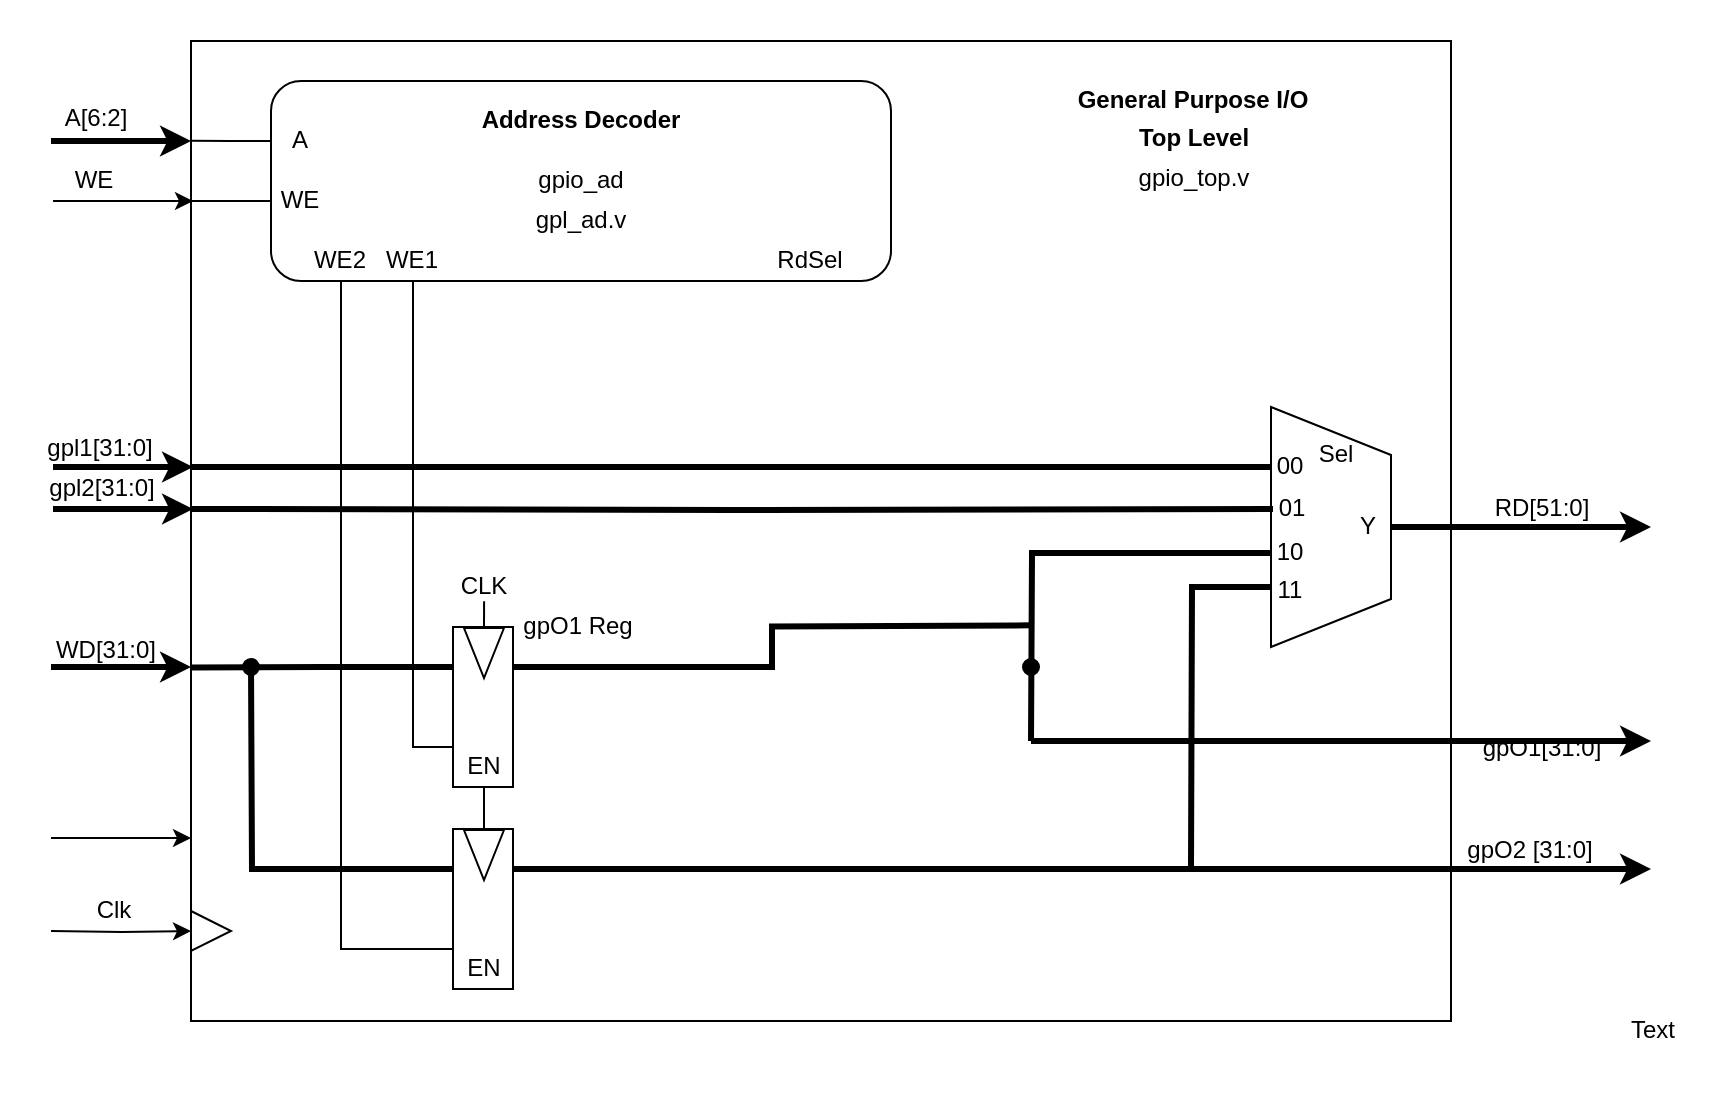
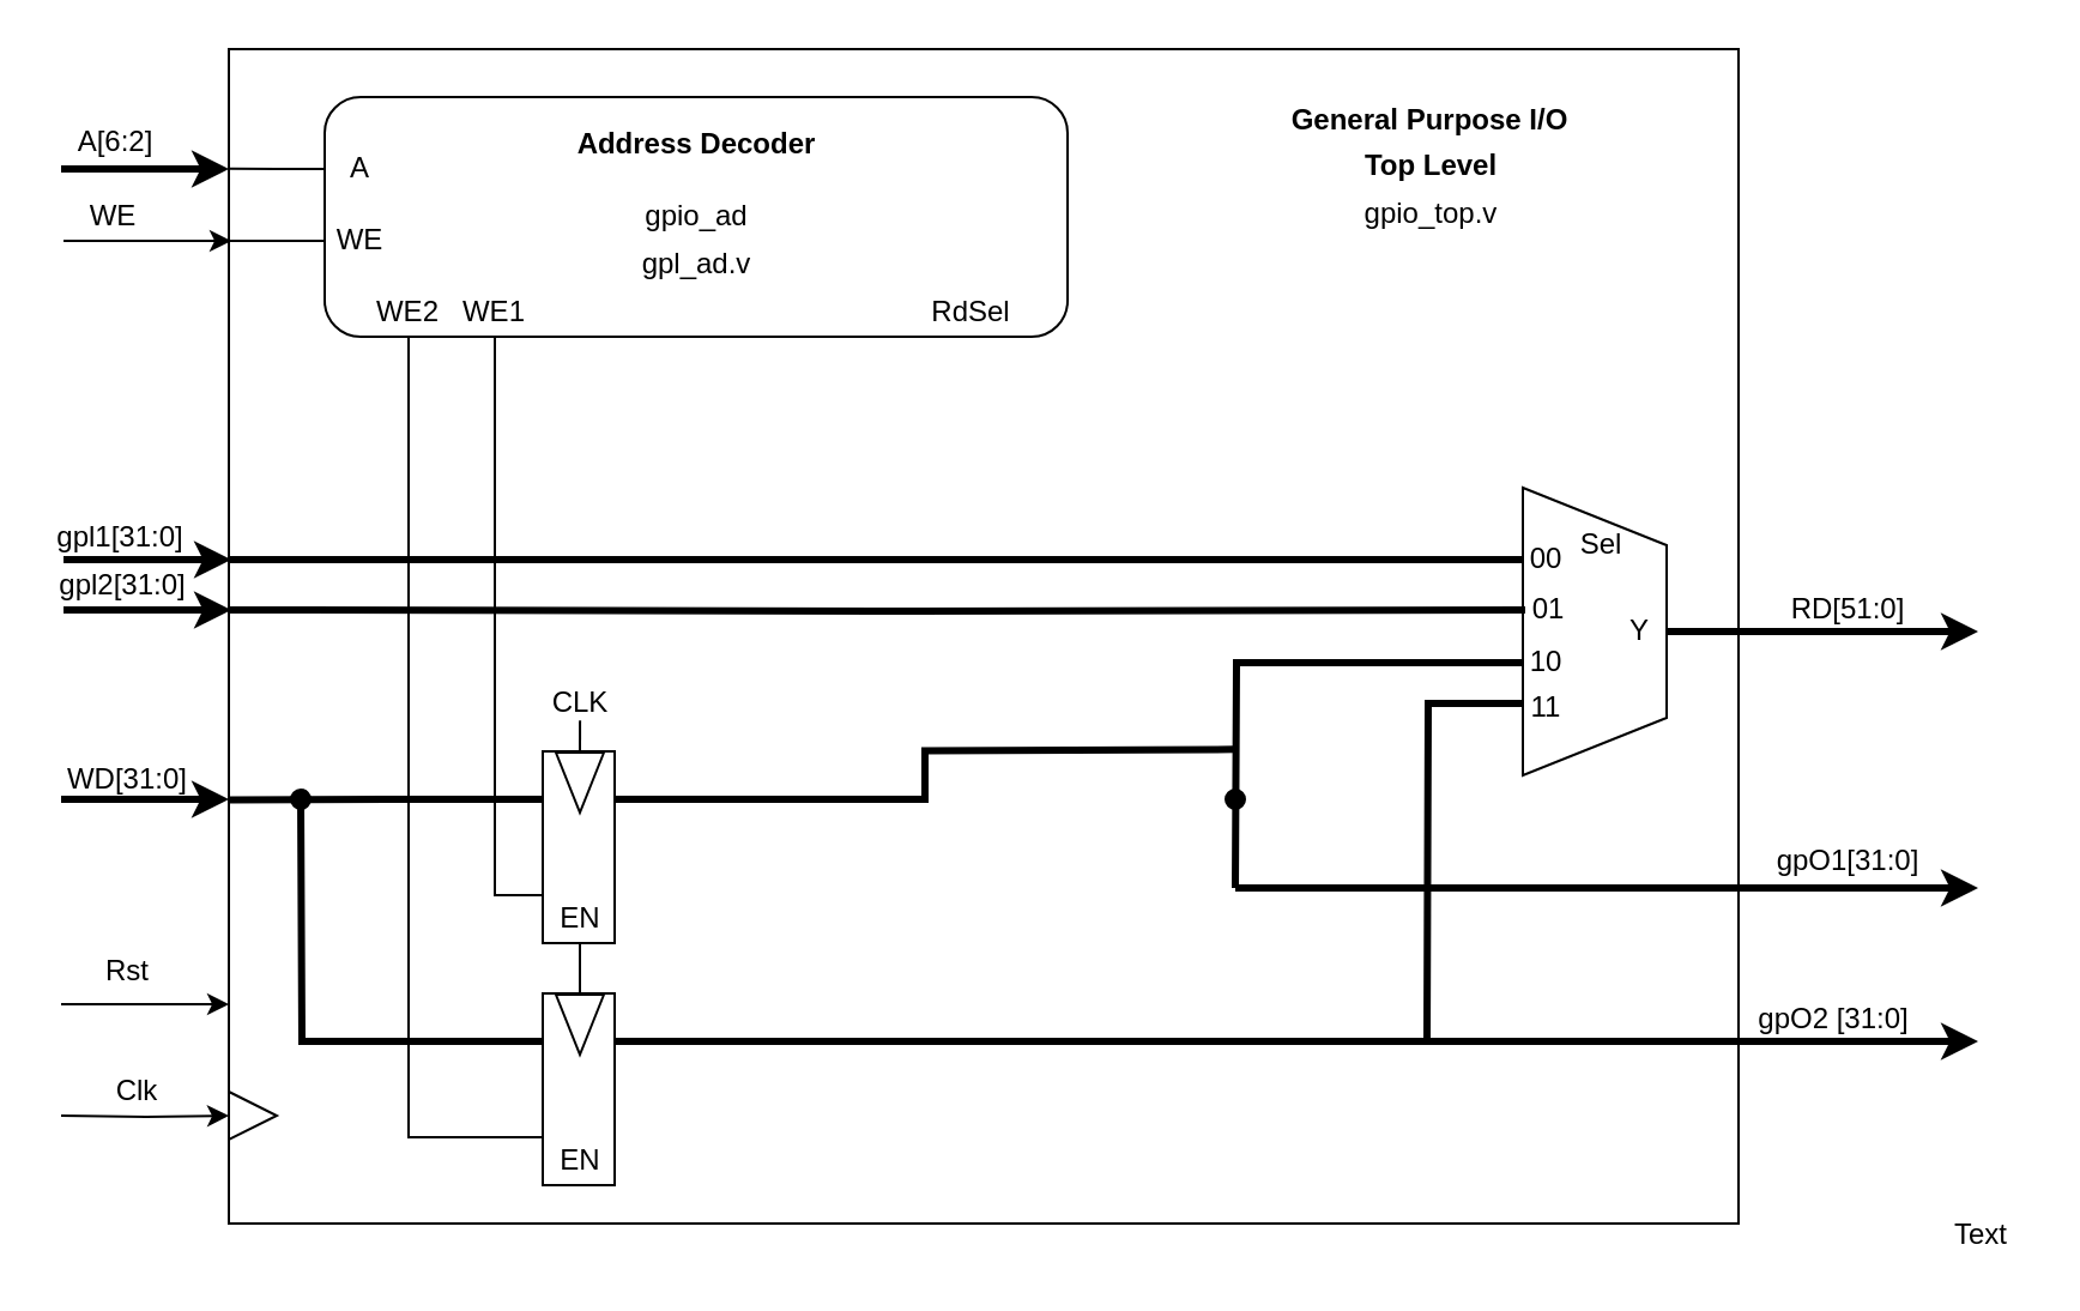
  <mxCell id="0" />
  <mxCell id="1" parent="0" />
  <mxCell id="2" value="" style="rounded=0;whiteSpace=wrap;html=1;fillColor=#ffffff;gradientColor=none;" parent="1" vertex="1"><mxGeometry x="95" y="20" width="630" height="490" as="geometry" /></mxCell>
  <mxCell id="3" style="edgeStyle=orthogonalEdgeStyle;rounded=0;orthogonalLoop=1;jettySize=auto;html=1;exitX=0.75;exitY=1;exitDx=0;exitDy=0;endArrow=none;endFill=0;strokeWidth=3;" parent="1" source="5" edge="1"><mxGeometry relative="1" as="geometry"><mxPoint x="595" y="434" as="targetPoint" /></mxGeometry></mxCell>
  <mxCell id="4" style="edgeStyle=orthogonalEdgeStyle;rounded=0;orthogonalLoop=1;jettySize=auto;html=1;exitX=0.5;exitY=0;exitDx=0;exitDy=0;endArrow=classic;endFill=1;strokeWidth=3;" parent="1" source="5" edge="1"><mxGeometry relative="1" as="geometry"><mxPoint x="825" y="263" as="targetPoint" /></mxGeometry></mxCell>
  <mxCell id="5" value="" style="shape=trapezoid;perimeter=trapezoidPerimeter;whiteSpace=wrap;html=1;rotation=90;" parent="1" vertex="1"><mxGeometry x="605" y="233" width="120" height="60" as="geometry" /></mxCell>
  <mxCell id="6" value="" style="rounded=1;whiteSpace=wrap;html=1;" parent="1" vertex="1"><mxGeometry x="135" y="40" width="310" height="100" as="geometry" /></mxCell>
  <mxCell id="7" value="&lt;b&gt;Address Decoder&lt;/b&gt;" style="text;html=1;strokeColor=none;fillColor=none;align=center;verticalAlign=middle;whiteSpace=wrap;rounded=0;" parent="1" vertex="1"><mxGeometry x="237.5" y="50" width="105" height="20" as="geometry" /></mxCell>
  <mxCell id="8" value="gpio_ad" style="text;html=1;strokeColor=none;fillColor=none;align=center;verticalAlign=middle;whiteSpace=wrap;rounded=0;" parent="1" vertex="1"><mxGeometry x="262.5" y="80" width="55" height="20" as="geometry" /></mxCell>
  <mxCell id="9" value="gpl_ad.v" style="text;html=1;strokeColor=none;fillColor=none;align=center;verticalAlign=middle;whiteSpace=wrap;rounded=0;" parent="1" vertex="1"><mxGeometry x="262.5" y="100" width="55" height="20" as="geometry" /></mxCell>
  <mxCell id="10" style="edgeStyle=orthogonalEdgeStyle;rounded=0;orthogonalLoop=1;jettySize=auto;html=1;exitX=0;exitY=0.5;exitDx=0;exitDy=0;endArrow=none;endFill=0;strokeWidth=1;" parent="1" source="11" edge="1"><mxGeometry relative="1" as="geometry"><mxPoint x="95" y="69.828" as="targetPoint" /></mxGeometry></mxCell>
  <mxCell id="11" value="A" style="text;html=1;strokeColor=none;fillColor=none;align=center;verticalAlign=middle;whiteSpace=wrap;rounded=0;" parent="1" vertex="1"><mxGeometry x="135" y="60" width="30" height="20" as="geometry" /></mxCell>
  <mxCell id="12" style="edgeStyle=orthogonalEdgeStyle;rounded=0;orthogonalLoop=1;jettySize=auto;html=1;exitX=0;exitY=0.5;exitDx=0;exitDy=0;endArrow=none;endFill=0;strokeWidth=1;" parent="1" source="13" edge="1"><mxGeometry relative="1" as="geometry"><mxPoint x="95" y="100" as="targetPoint" /></mxGeometry></mxCell>
  <mxCell id="13" value="WE" style="text;html=1;strokeColor=none;fillColor=none;align=center;verticalAlign=middle;whiteSpace=wrap;rounded=0;" parent="1" vertex="1"><mxGeometry x="135" y="90" width="30" height="20" as="geometry" /></mxCell>
  <mxCell id="14" style="edgeStyle=orthogonalEdgeStyle;rounded=0;orthogonalLoop=1;jettySize=auto;html=1;exitX=0.5;exitY=1;exitDx=0;exitDy=0;entryX=0.75;entryY=1;entryDx=0;entryDy=0;endArrow=none;endFill=0;" parent="1" source="15" target="35" edge="1"><mxGeometry relative="1" as="geometry" /></mxCell>
  <mxCell id="15" value="WE2" style="text;html=1;strokeColor=none;fillColor=none;align=center;verticalAlign=middle;whiteSpace=wrap;rounded=0;" parent="1" vertex="1"><mxGeometry x="155" y="120" width="30" height="20" as="geometry" /></mxCell>
  <mxCell id="16" style="edgeStyle=orthogonalEdgeStyle;rounded=0;orthogonalLoop=1;jettySize=auto;html=1;exitX=0.5;exitY=1;exitDx=0;exitDy=0;entryX=0.75;entryY=1;entryDx=0;entryDy=0;endArrow=none;endFill=0;" parent="1" source="17" target="28" edge="1"><mxGeometry relative="1" as="geometry" /></mxCell>
  <mxCell id="17" value="WE1" style="text;html=1;strokeColor=none;fillColor=none;align=center;verticalAlign=middle;whiteSpace=wrap;rounded=0;" parent="1" vertex="1"><mxGeometry x="191" y="120" width="30" height="20" as="geometry" /></mxCell>
  <mxCell id="18" value="RdSel" style="text;html=1;strokeColor=none;fillColor=none;align=center;verticalAlign=middle;whiteSpace=wrap;rounded=0;" parent="1" vertex="1"><mxGeometry x="385" y="120" width="40" height="20" as="geometry" /></mxCell>
  <mxCell id="19" style="edgeStyle=orthogonalEdgeStyle;rounded=0;orthogonalLoop=1;jettySize=auto;html=1;exitX=0;exitY=0.5;exitDx=0;exitDy=0;endArrow=none;endFill=0;strokeWidth=3;" parent="1" source="20" edge="1"><mxGeometry relative="1" as="geometry"><mxPoint x="95" y="233" as="targetPoint" /></mxGeometry></mxCell>
  <mxCell id="20" value="00" style="text;html=1;strokeColor=none;fillColor=none;align=center;verticalAlign=middle;whiteSpace=wrap;rounded=0;" parent="1" vertex="1"><mxGeometry x="635" y="223" width="20" height="20" as="geometry" /></mxCell>
  <mxCell id="21" style="edgeStyle=orthogonalEdgeStyle;rounded=0;orthogonalLoop=1;jettySize=auto;html=1;endArrow=none;endFill=0;strokeWidth=3;entryX=0;entryY=0.5;entryDx=0;entryDy=0;" parent="1" target="22" edge="1"><mxGeometry relative="1" as="geometry"><mxPoint x="95" y="254" as="sourcePoint" /></mxGeometry></mxCell>
  <mxCell id="22" value="01" style="text;html=1;strokeColor=none;fillColor=none;align=center;verticalAlign=middle;whiteSpace=wrap;rounded=0;" parent="1" vertex="1"><mxGeometry x="636" y="244" width="20" height="20" as="geometry" /></mxCell>
  <mxCell id="23" style="edgeStyle=orthogonalEdgeStyle;rounded=0;orthogonalLoop=1;jettySize=auto;html=1;exitX=0;exitY=0.5;exitDx=0;exitDy=0;endArrow=none;endFill=0;strokeWidth=3;" parent="1" source="24" edge="1"><mxGeometry relative="1" as="geometry"><mxPoint x="515" y="370" as="targetPoint" /></mxGeometry></mxCell>
  <mxCell id="24" value="10" style="text;html=1;strokeColor=none;fillColor=none;align=center;verticalAlign=middle;whiteSpace=wrap;rounded=0;" parent="1" vertex="1"><mxGeometry x="635" y="266" width="20" height="20" as="geometry" /></mxCell>
  <mxCell id="25" value="11" style="text;html=1;strokeColor=none;fillColor=none;align=center;verticalAlign=middle;whiteSpace=wrap;rounded=0;" parent="1" vertex="1"><mxGeometry x="635" y="285" width="20" height="20" as="geometry" /></mxCell>
  <mxCell id="26" style="edgeStyle=orthogonalEdgeStyle;rounded=0;orthogonalLoop=1;jettySize=auto;html=1;exitX=0.25;exitY=0;exitDx=0;exitDy=0;endArrow=none;endFill=0;strokeWidth=3;" parent="1" source="28" edge="1"><mxGeometry relative="1" as="geometry"><mxPoint x="515" y="312.167" as="targetPoint" /></mxGeometry></mxCell>
  <mxCell id="27" style="edgeStyle=orthogonalEdgeStyle;rounded=0;orthogonalLoop=1;jettySize=auto;html=1;exitX=0.25;exitY=1;exitDx=0;exitDy=0;endArrow=none;endFill=0;strokeWidth=3;" parent="1" source="28" edge="1"><mxGeometry relative="1" as="geometry"><mxPoint x="95" y="333.276" as="targetPoint" /></mxGeometry></mxCell>
  <mxCell id="28" value="" style="rounded=0;whiteSpace=wrap;html=1;rotation=90;" parent="1" vertex="1"><mxGeometry x="201" y="338" width="80" height="30" as="geometry" /></mxCell>
  <mxCell id="29" style="edgeStyle=orthogonalEdgeStyle;rounded=0;orthogonalLoop=1;jettySize=auto;html=1;exitX=0;exitY=0.5;exitDx=0;exitDy=0;endArrow=none;endFill=0;strokeWidth=1;" parent="1" source="30" edge="1"><mxGeometry relative="1" as="geometry"><mxPoint x="241.552" y="300.172" as="targetPoint" /></mxGeometry></mxCell>
  <mxCell id="30" value="" style="triangle;whiteSpace=wrap;html=1;rotation=90;" parent="1" vertex="1"><mxGeometry x="229" y="316" width="25" height="20" as="geometry" /></mxCell>
  <mxCell id="31" style="edgeStyle=orthogonalEdgeStyle;rounded=0;orthogonalLoop=1;jettySize=auto;html=1;exitX=0.5;exitY=1;exitDx=0;exitDy=0;entryX=0;entryY=0.5;entryDx=0;entryDy=0;endArrow=none;endFill=0;strokeWidth=1;" parent="1" source="32" target="36" edge="1"><mxGeometry relative="1" as="geometry" /></mxCell>
  <mxCell id="32" value="EN" style="text;html=1;strokeColor=none;fillColor=none;align=center;verticalAlign=middle;whiteSpace=wrap;rounded=0;" parent="1" vertex="1"><mxGeometry x="229.5" y="373" width="24" height="20" as="geometry" /></mxCell>
  <mxCell id="33" style="edgeStyle=orthogonalEdgeStyle;rounded=0;orthogonalLoop=1;jettySize=auto;html=1;exitX=0.25;exitY=0;exitDx=0;exitDy=0;endArrow=classic;endFill=1;strokeWidth=3;" parent="1" source="35" edge="1"><mxGeometry relative="1" as="geometry"><mxPoint x="825" y="434" as="targetPoint" /></mxGeometry></mxCell>
  <mxCell id="34" style="edgeStyle=orthogonalEdgeStyle;rounded=0;orthogonalLoop=1;jettySize=auto;html=1;exitX=0.25;exitY=1;exitDx=0;exitDy=0;endArrow=none;endFill=0;strokeWidth=3;" parent="1" source="35" edge="1"><mxGeometry relative="1" as="geometry"><mxPoint x="125" y="332" as="targetPoint" /></mxGeometry></mxCell>
  <mxCell id="35" value="" style="rounded=0;whiteSpace=wrap;html=1;rotation=90;" parent="1" vertex="1"><mxGeometry x="201" y="439" width="80" height="30" as="geometry" /></mxCell>
  <mxCell id="36" value="" style="triangle;whiteSpace=wrap;html=1;rotation=90;" parent="1" vertex="1"><mxGeometry x="229" y="417" width="25" height="20" as="geometry" /></mxCell>
  <mxCell id="37" value="EN" style="text;html=1;strokeColor=none;fillColor=none;align=center;verticalAlign=middle;whiteSpace=wrap;rounded=0;" parent="1" vertex="1"><mxGeometry x="229.5" y="474" width="24" height="20" as="geometry" /></mxCell>
  <mxCell id="38" value="Sel" style="text;html=1;strokeColor=none;fillColor=none;align=center;verticalAlign=middle;whiteSpace=wrap;rounded=0;" parent="1" vertex="1"><mxGeometry x="658" y="217" width="20" height="20" as="geometry" /></mxCell>
  <mxCell id="39" value="Y" style="text;html=1;strokeColor=none;fillColor=none;align=center;verticalAlign=middle;whiteSpace=wrap;rounded=0;" parent="1" vertex="1"><mxGeometry x="674" y="253" width="20" height="20" as="geometry" /></mxCell>
  <mxCell id="40" value="" style="ellipse;whiteSpace=wrap;html=1;aspect=fixed;fillColor=#000000;" parent="1" vertex="1"><mxGeometry x="511" y="329" width="8" height="8" as="geometry" /></mxCell>
  <mxCell id="41" value="" style="endArrow=classic;html=1;endFill=1;strokeWidth=3;" parent="1" edge="1"><mxGeometry width="50" height="50" relative="1" as="geometry"><mxPoint x="515" y="370" as="sourcePoint" /><mxPoint x="825" y="370" as="targetPoint" /></mxGeometry></mxCell>
  <mxCell id="42" value="CLK" style="text;html=1;strokeColor=none;fillColor=none;align=center;verticalAlign=middle;whiteSpace=wrap;rounded=0;" parent="1" vertex="1"><mxGeometry x="226.5" y="283" width="30" height="20" as="geometry" /></mxCell>
  <mxCell id="43" value="" style="ellipse;whiteSpace=wrap;html=1;aspect=fixed;fillColor=#000000;" parent="1" vertex="1"><mxGeometry x="121" y="329" width="8" height="8" as="geometry" /></mxCell>
  <mxCell id="44" style="edgeStyle=orthogonalEdgeStyle;rounded=0;orthogonalLoop=1;jettySize=auto;html=1;endArrow=classic;endFill=1;strokeWidth=1;entryX=0;entryY=0.5;entryDx=0;entryDy=0;" parent="1" target="45" edge="1"><mxGeometry relative="1" as="geometry"><mxPoint x="25" y="465" as="sourcePoint" /></mxGeometry></mxCell>
  <mxCell id="45" value="" style="triangle;whiteSpace=wrap;html=1;fillColor=#ffffff;gradientColor=none;" parent="1" vertex="1"><mxGeometry x="95" y="455" width="20" height="20" as="geometry" /></mxCell>
  <mxCell id="46" value="" style="endArrow=classic;html=1;strokeWidth=1;" parent="1" edge="1"><mxGeometry width="50" height="50" relative="1" as="geometry"><mxPoint x="25" y="418.5" as="sourcePoint" /><mxPoint x="95" y="418.5" as="targetPoint" /></mxGeometry></mxCell>
  <mxCell id="47" value="" style="endArrow=classic;html=1;strokeWidth=3;" parent="1" edge="1"><mxGeometry width="50" height="50" relative="1" as="geometry"><mxPoint x="25" y="333" as="sourcePoint" /><mxPoint x="95" y="333" as="targetPoint" /></mxGeometry></mxCell>
  <mxCell id="48" value="" style="endArrow=classic;html=1;strokeWidth=3;" parent="1" edge="1"><mxGeometry width="50" height="50" relative="1" as="geometry"><mxPoint x="26" y="254" as="sourcePoint" /><mxPoint x="96" y="254" as="targetPoint" /></mxGeometry></mxCell>
  <mxCell id="49" value="" style="endArrow=classic;html=1;strokeWidth=3;" parent="1" edge="1"><mxGeometry width="50" height="50" relative="1" as="geometry"><mxPoint x="26" y="233" as="sourcePoint" /><mxPoint x="96" y="233" as="targetPoint" /></mxGeometry></mxCell>
  <mxCell id="50" value="" style="endArrow=classic;html=1;strokeWidth=1;" parent="1" edge="1"><mxGeometry width="50" height="50" relative="1" as="geometry"><mxPoint x="26" y="100" as="sourcePoint" /><mxPoint x="96" y="100" as="targetPoint" /></mxGeometry></mxCell>
  <mxCell id="51" value="" style="endArrow=classic;html=1;strokeWidth=3;" parent="1" edge="1"><mxGeometry width="50" height="50" relative="1" as="geometry"><mxPoint x="25" y="70" as="sourcePoint" /><mxPoint x="95" y="70" as="targetPoint" /></mxGeometry></mxCell>
  <mxCell id="52" value="A[6:2]" style="text;html=1;strokeColor=none;fillColor=none;align=center;verticalAlign=middle;whiteSpace=wrap;rounded=0;" parent="1" vertex="1"><mxGeometry x="28" y="49" width="40" height="20" as="geometry" /></mxCell>
  <mxCell id="53" value="WE" style="text;html=1;strokeColor=none;fillColor=none;align=center;verticalAlign=middle;whiteSpace=wrap;rounded=0;" parent="1" vertex="1"><mxGeometry x="27" y="80" width="40" height="20" as="geometry" /></mxCell>
  <mxCell id="54" value="gpl1[31:0]" style="text;html=1;strokeColor=none;fillColor=none;align=center;verticalAlign=middle;whiteSpace=wrap;rounded=0;" parent="1" vertex="1"><mxGeometry x="20" y="214" width="60" height="20" as="geometry" /></mxCell>
  <mxCell id="55" value="gpl2[31:0]" style="text;html=1;strokeColor=none;fillColor=none;align=center;verticalAlign=middle;whiteSpace=wrap;rounded=0;" parent="1" vertex="1"><mxGeometry x="21" y="234" width="60" height="20" as="geometry" /></mxCell>
  <mxCell id="56" value="WD[31:0]" style="text;html=1;strokeColor=none;fillColor=none;align=center;verticalAlign=middle;whiteSpace=wrap;rounded=0;" parent="1" vertex="1"><mxGeometry x="23" y="315" width="60" height="20" as="geometry" /></mxCell>
+ <mxCell id="57" value="Rst" style="text;html=1;strokeColor=none;fillColor=none;align=center;verticalAlign=middle;whiteSpace=wrap;rounded=0;" parent="1" vertex="1"><mxGeometry x="43" y="395" width="20" height="20" as="geometry" /></mxCell>
  <mxCell id="58" value="Clk" style="text;html=1;strokeColor=none;fillColor=none;align=center;verticalAlign=middle;whiteSpace=wrap;rounded=0;" parent="1" vertex="1"><mxGeometry x="42" y="445" width="30" height="20" as="geometry" /></mxCell>
  <mxCell id="59" value="RD[51:0]" style="text;html=1;strokeColor=none;fillColor=none;align=center;verticalAlign=middle;whiteSpace=wrap;rounded=0;" parent="1" vertex="1"><mxGeometry x="746" y="244" width="50" height="20" as="geometry" /></mxCell>
- <mxCell id="60" value="gpO1[31:0]" style="text;html=1;strokeColor=none;fillColor=none;align=center;verticalAlign=middle;whiteSpace=wrap;rounded=0;" parent="1" vertex="1"><mxGeometry x="741" y="364" width="60" height="20" as="geometry" /></mxCell>
+ <mxCell id="60" value="gpO1[31:0]" style="text;html=1;strokeColor=none;fillColor=none;align=center;verticalAlign=middle;whiteSpace=wrap;rounded=0;" parent="1" vertex="1"><mxGeometry x="741" y="349" width="60" height="20" as="geometry" /></mxCell>
  <mxCell id="61" value="gpO2 [31:0]" style="text;html=1;strokeColor=none;fillColor=none;align=center;verticalAlign=middle;whiteSpace=wrap;rounded=0;" parent="1" vertex="1"><mxGeometry x="725" y="415" width="80" height="20" as="geometry" /></mxCell>
  <mxCell id="62" value="&lt;b&gt;General Purpose I/O&lt;/b&gt;" style="text;html=1;strokeColor=none;fillColor=none;align=center;verticalAlign=middle;whiteSpace=wrap;rounded=0;" parent="1" vertex="1"><mxGeometry x="535" y="40" width="123" height="20" as="geometry" /></mxCell>
  <mxCell id="63" value="&lt;b&gt;Top Level&lt;br&gt;&lt;/b&gt;" style="text;html=1;strokeColor=none;fillColor=none;align=center;verticalAlign=middle;whiteSpace=wrap;rounded=0;" parent="1" vertex="1"><mxGeometry x="564.5" y="59" width="64" height="20" as="geometry" /></mxCell>
  <mxCell id="64" value="gpio_top.v" style="text;html=1;strokeColor=none;fillColor=none;align=center;verticalAlign=middle;whiteSpace=wrap;rounded=0;" parent="1" vertex="1"><mxGeometry x="566.5" y="79" width="60" height="20" as="geometry" /></mxCell>
  <mxCell id="65" value="Text" style="text;html=1;align=center;verticalAlign=middle;resizable=0;points=[];;autosize=1;" vertex="1" parent="1"><mxGeometry x="806" y="505" width="40" height="20" as="geometry" /></mxCell>
- <mxCell id="66" value="gpO1 Reg" style="text;html=1;strokeColor=none;fillColor=none;align=center;verticalAlign=middle;whiteSpace=wrap;rounded=0;" vertex="1" parent="1"><mxGeometry x="259.5" y="303" width="58" height="20" as="geometry" /></mxCell>
